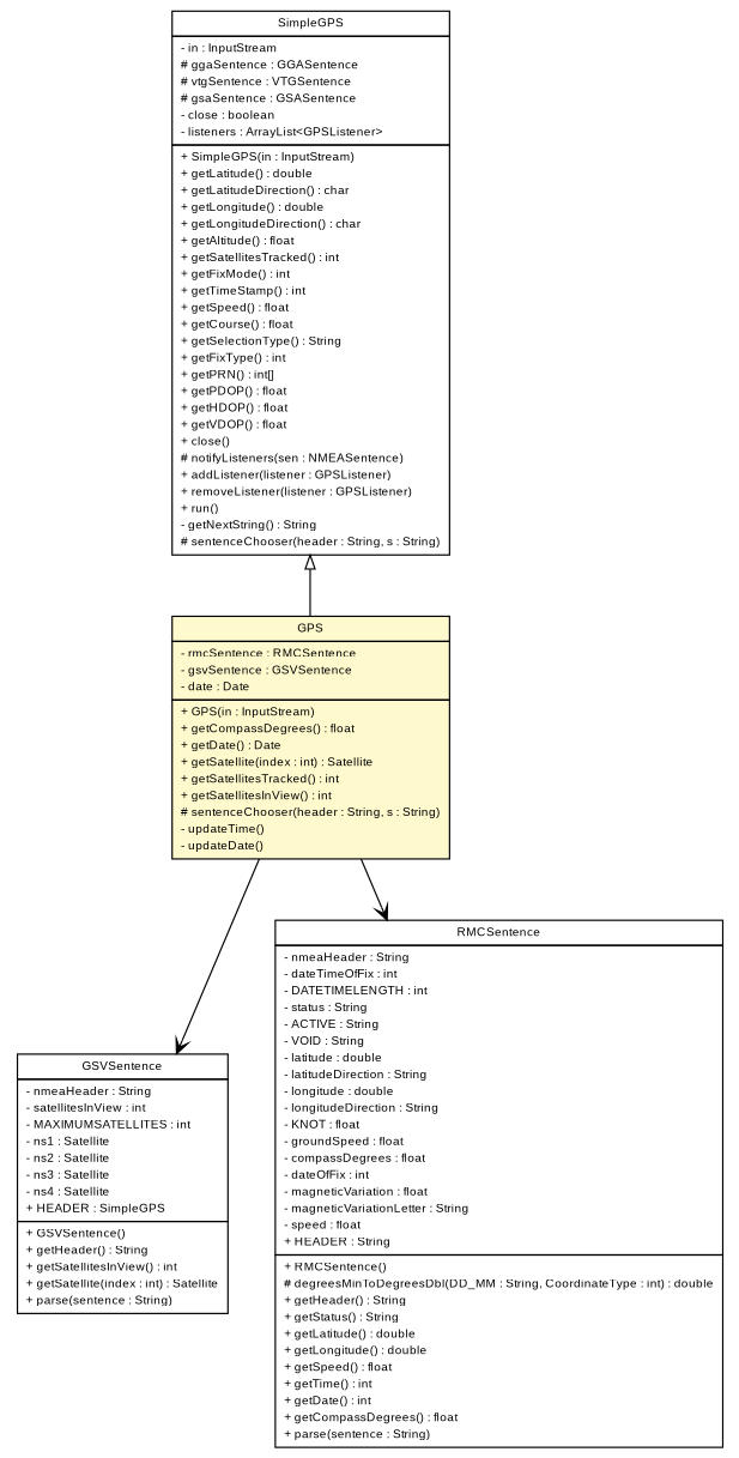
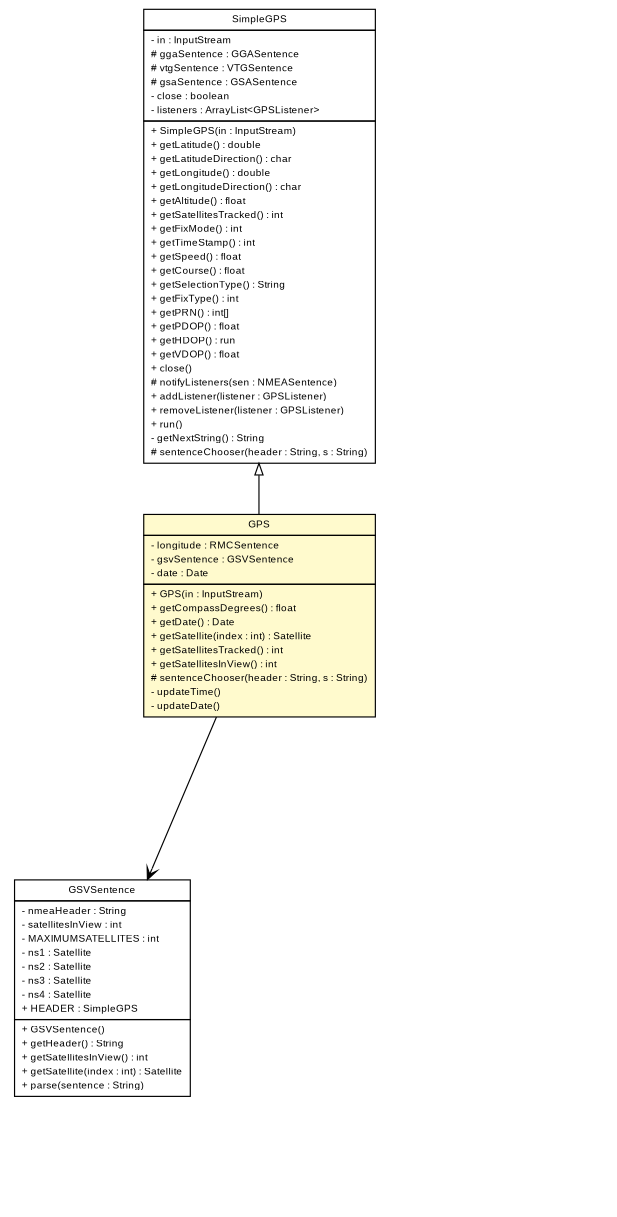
  digraph {
    fontname="Liberation Sans"
    nodesep=0.25
    ranksep=0.5
    node [fontcolor=black fontname="Liberation Sans" fontsize=9.0 shape=plaintext]
    edge [arrowhead=open color=black fontcolor=black fontname="Liberation Sans" fontsize=10.0 headport=p labelfontname=Helvetica labelfontsize=10 tailport=p]
-   n1 [label=<<table title="lejos.hardware.gps.GPS" border="0" cellborder="1" cellspacing="0" cellpadding="2" port="p" bgcolor="lemonChiffon" href="./GPS.html"> 		<tr><td><table border="0" cellspacing="0" cellpadding="1"> <tr><td align="center" balign="center"> GPS </td></tr> 		</table></td></tr> 		<tr><td><table border="0" cellspacing="0" cellpadding="1"> <tr><td align="left" balign="left"> - rmcSentence : RMCSentence </td></tr> <tr><td align="left" balign="left"> - gsvSentence : GSVSentence </td></tr> <tr><td align="left" balign="left"> - date : Date </td></tr> 		</table></td></tr> 		<tr><td><table border="0" cellspacing="0" cellpadding="1"> <tr><td align="left" balign="left"> + GPS(in : InputStream) </td></tr> <tr><td align="left" balign="left"> + getCompassDegrees() : float </td></tr> <tr><td align="left" balign="left"> + getDate() : Date </td></tr> <tr><td align="left" balign="left"> + getSatellite(index : int) : Satellite </td></tr> <tr><td align="left" balign="left"> + getSatellitesTracked() : int </td></tr> <tr><td align="left" balign="left"> + getSatellitesInView() : int </td></tr> <tr><td align="left" balign="left"> # sentenceChooser(header : String, s : String) </td></tr> <tr><td align="left" balign="left"> - updateTime() </td></tr> <tr><td align="left" balign="left"> - updateDate() </td></tr> 		</table></td></tr> 		</table>>]
+   n1 [label=<<table title="lejos.hardware.gps.GPS" border="0" cellborder="1" cellspacing="0" cellpadding="2" port="p" bgcolor="lemonChiffon" href="./GPS.html"> 		<tr><td><table border="0" cellspacing="0" cellpadding="1"> <tr><td align="center" balign="center"> GPS </td></tr> 		</table></td></tr> 		<tr><td><table border="0" cellspacing="0" cellpadding="1"> <tr><td align="left" balign="left"> - longitude : RMCSentence </td></tr> <tr><td align="left" balign="left"> - gsvSentence : GSVSentence </td></tr> <tr><td align="left" balign="left"> - date : Date </td></tr> 		</table></td></tr> 		<tr><td><table border="0" cellspacing="0" cellpadding="1"> <tr><td align="left" balign="left"> + GPS(in : InputStream) </td></tr> <tr><td align="left" balign="left"> + getCompassDegrees() : float </td></tr> <tr><td align="left" balign="left"> + getDate() : Date </td></tr> <tr><td align="left" balign="left"> + getSatellite(index : int) : Satellite </td></tr> <tr><td align="left" balign="left"> + getSatellitesTracked() : int </td></tr> <tr><td align="left" balign="left"> + getSatellitesInView() : int </td></tr> <tr><td align="left" balign="left"> # sentenceChooser(header : String, s : String) </td></tr> <tr><td align="left" balign="left"> - updateTime() </td></tr> <tr><td align="left" balign="left"> - updateDate() </td></tr> 		</table></td></tr> 		</table>>]
    n2 [label=<<table title="lejos.hardware.gps.GSVSentence" border="0" cellborder="1" cellspacing="0" cellpadding="2" port="p" href="./GSVSentence.html"> 		<tr><td><table border="0" cellspacing="0" cellpadding="1"> <tr><td align="center" balign="center"> GSVSentence </td></tr> 		</table></td></tr> 		<tr><td><table border="0" cellspacing="0" cellpadding="1"> <tr><td align="left" balign="left"> - nmeaHeader : String </td></tr> <tr><td align="left" balign="left"> - satellitesInView : int </td></tr> <tr><td align="left" balign="left"> - MAXIMUMSATELLITES : int </td></tr> <tr><td align="left" balign="left"> - ns1 : Satellite </td></tr> <tr><td align="left" balign="left"> - ns2 : Satellite </td></tr> <tr><td align="left" balign="left"> - ns3 : Satellite </td></tr> <tr><td align="left" balign="left"> - ns4 : Satellite </td></tr> <tr><td align="left" balign="left"> + HEADER : SimpleGPS </td></tr> 		</table></td></tr> 		<tr><td><table border="0" cellspacing="0" cellpadding="1"> <tr><td align="left" balign="left"> + GSVSentence() </td></tr> <tr><td align="left" balign="left"> + getHeader() : String </td></tr> <tr><td align="left" balign="left"> + getSatellitesInView() : int </td></tr> <tr><td align="left" balign="left"> + getSatellite(index : int) : Satellite </td></tr> <tr><td align="left" balign="left"> + parse(sentence : String) </td></tr> 		</table></td></tr> 		</table>>]
-   n3 [label=<<table title="lejos.hardware.gps.RMCSentence" border="0" cellborder="1" cellspacing="0" cellpadding="2" port="p" href="./RMCSentence.html"> 		<tr><td><table border="0" cellspacing="0" cellpadding="1"> <tr><td align="center" balign="center"> RMCSentence </td></tr> 		</table></td></tr> 		<tr><td><table border="0" cellspacing="0" cellpadding="1"> <tr><td align="left" balign="left"> - nmeaHeader : String </td></tr> <tr><td align="left" balign="left"> - dateTimeOfFix : int </td></tr> <tr><td align="left" balign="left"> - DATETIMELENGTH : int </td></tr> <tr><td align="left" balign="left"> - status : String </td></tr> <tr><td align="left" balign="left"> - ACTIVE : String </td></tr> <tr><td align="left" balign="left"> - VOID : String </td></tr> <tr><td align="left" balign="left"> - latitude : double </td></tr> <tr><td align="left" balign="left"> - latitudeDirection : String </td></tr> <tr><td align="left" balign="left"> - longitude : double </td></tr> <tr><td align="left" balign="left"> - longitudeDirection : String </td></tr> <tr><td align="left" balign="left"> - KNOT : float </td></tr> <tr><td align="left" balign="left"> - groundSpeed : float </td></tr> <tr><td align="left" balign="left"> - compassDegrees : float </td></tr> <tr><td align="left" balign="left"> - dateOfFix : int </td></tr> <tr><td align="left" balign="left"> - magneticVariation : float </td></tr> <tr><td align="left" balign="left"> - magneticVariationLetter : String </td></tr> <tr><td align="left" balign="left"> - speed : float </td></tr> <tr><td align="left" balign="left"> + HEADER : String </td></tr> 		</table></td></tr> 		<tr><td><table border="0" cellspacing="0" cellpadding="1"> <tr><td align="left" balign="left"> + RMCSentence() </td></tr> <tr><td align="left" balign="left"> # degreesMinToDegreesDbl(DD_MM : String, CoordinateType : int) : double </td></tr> <tr><td align="left" balign="left"> + getHeader() : String </td></tr> <tr><td align="left" balign="left"> + getStatus() : String </td></tr> <tr><td align="left" balign="left"> + getLatitude() : double </td></tr> <tr><td align="left" balign="left"> + getLongitude() : double </td></tr> <tr><td align="left" balign="left"> + getSpeed() : float </td></tr> <tr><td align="left" balign="left"> + getTime() : int </td></tr> <tr><td align="left" balign="left"> + getDate() : int </td></tr> <tr><td align="left" balign="left"> + getCompassDegrees() : float </td></tr> <tr><td align="left" balign="left"> + parse(sentence : String) </td></tr> 		</table></td></tr> 		</table>>]
-   n4 [label=<<table title="lejos.hardware.gps.SimpleGPS" border="0" cellborder="1" cellspacing="0" cellpadding="2" port="p" href="./SimpleGPS.html"> 		<tr><td><table border="0" cellspacing="0" cellpadding="1"> <tr><td align="center" balign="center"> SimpleGPS </td></tr> 		</table></td></tr> 		<tr><td><table border="0" cellspacing="0" cellpadding="1"> <tr><td align="left" balign="left"> - in : InputStream </td></tr> <tr><td align="left" balign="left"> # ggaSentence : GGASentence </td></tr> <tr><td align="left" balign="left"> # vtgSentence : VTGSentence </td></tr> <tr><td align="left" balign="left"> # gsaSentence : GSASentence </td></tr> <tr><td align="left" balign="left"> - close : boolean </td></tr> <tr><td align="left" balign="left"> - listeners : ArrayList&lt;GPSListener&gt; </td></tr> 		</table></td></tr> 		<tr><td><table border="0" cellspacing="0" cellpadding="1"> <tr><td align="left" balign="left"> + SimpleGPS(in : InputStream) </td></tr> <tr><td align="left" balign="left"> + getLatitude() : double </td></tr> <tr><td align="left" balign="left"> + getLatitudeDirection() : char </td></tr> <tr><td align="left" balign="left"> + getLongitude() : double </td></tr> <tr><td align="left" balign="left"> + getLongitudeDirection() : char </td></tr> <tr><td align="left" balign="left"> + getAltitude() : float </td></tr> <tr><td align="left" balign="left"> + getSatellitesTracked() : int </td></tr> <tr><td align="left" balign="left"> + getFixMode() : int </td></tr> <tr><td align="left" balign="left"> + getTimeStamp() : int </td></tr> <tr><td align="left" balign="left"> + getSpeed() : float </td></tr> <tr><td align="left" balign="left"> + getCourse() : float </td></tr> <tr><td align="left" balign="left"> + getSelectionType() : String </td></tr> <tr><td align="left" balign="left"> + getFixType() : int </td></tr> <tr><td align="left" balign="left"> + getPRN() : int[] </td></tr> <tr><td align="left" balign="left"> + getPDOP() : float </td></tr> <tr><td align="left" balign="left"> + getHDOP() : float </td></tr> <tr><td align="left" balign="left"> + getVDOP() : float </td></tr> <tr><td align="left" balign="left"> + close() </td></tr> <tr><td align="left" balign="left"> # notifyListeners(sen : NMEASentence) </td></tr> <tr><td align="left" balign="left"> + addListener(listener : GPSListener) </td></tr> <tr><td align="left" balign="left"> + removeListener(listener : GPSListener) </td></tr> <tr><td align="left" balign="left"> + run() </td></tr> <tr><td align="left" balign="left"> - getNextString() : String </td></tr> <tr><td align="left" balign="left"> # sentenceChooser(header : String, s : String) </td></tr> 		</table></td></tr> 		</table>>]
+   n4 [label=<<table title="lejos.hardware.gps.SimpleGPS" border="0" cellborder="1" cellspacing="0" cellpadding="2" port="p" href="./SimpleGPS.html"> 		<tr><td><table border="0" cellspacing="0" cellpadding="1"> <tr><td align="center" balign="center"> SimpleGPS </td></tr> 		</table></td></tr> 		<tr><td><table border="0" cellspacing="0" cellpadding="1"> <tr><td align="left" balign="left"> - in : InputStream </td></tr> <tr><td align="left" balign="left"> # ggaSentence : GGASentence </td></tr> <tr><td align="left" balign="left"> # vtgSentence : VTGSentence </td></tr> <tr><td align="left" balign="left"> # gsaSentence : GSASentence </td></tr> <tr><td align="left" balign="left"> - close : boolean </td></tr> <tr><td align="left" balign="left"> - listeners : ArrayList&lt;GPSListener&gt; </td></tr> 		</table></td></tr> 		<tr><td><table border="0" cellspacing="0" cellpadding="1"> <tr><td align="left" balign="left"> + SimpleGPS(in : InputStream) </td></tr> <tr><td align="left" balign="left"> + getLatitude() : double </td></tr> <tr><td align="left" balign="left"> + getLatitudeDirection() : char </td></tr> <tr><td align="left" balign="left"> + getLongitude() : double </td></tr> <tr><td align="left" balign="left"> + getLongitudeDirection() : char </td></tr> <tr><td align="left" balign="left"> + getAltitude() : float </td></tr> <tr><td align="left" balign="left"> + getSatellitesTracked() : int </td></tr> <tr><td align="left" balign="left"> + getFixMode() : int </td></tr> <tr><td align="left" balign="left"> + getTimeStamp() : int </td></tr> <tr><td align="left" balign="left"> + getSpeed() : float </td></tr> <tr><td align="left" balign="left"> + getCourse() : float </td></tr> <tr><td align="left" balign="left"> + getSelectionType() : String </td></tr> <tr><td align="left" balign="left"> + getFixType() : int </td></tr> <tr><td align="left" balign="left"> + getPRN() : int[] </td></tr> <tr><td align="left" balign="left"> + getPDOP() : float </td></tr> <tr><td align="left" balign="left"> + getHDOP() : run </td></tr> <tr><td align="left" balign="left"> + getVDOP() : float </td></tr> <tr><td align="left" balign="left"> + close() </td></tr> <tr><td align="left" balign="left"> # notifyListeners(sen : NMEASentence) </td></tr> <tr><td align="left" balign="left"> + addListener(listener : GPSListener) </td></tr> <tr><td align="left" balign="left"> + removeListener(listener : GPSListener) </td></tr> <tr><td align="left" balign="left"> + run() </td></tr> <tr><td align="left" balign="left"> - getNextString() : String </td></tr> <tr><td align="left" balign="left"> # sentenceChooser(header : String, s : String) </td></tr> 		</table></td></tr> 		</table>>]
    n1 -> n2
-   n1 -> n3
    n4 -> n1 [arrowtail=empty dir=back fontsize=10 arrowhead="" color="" fontcolor=""]
  }
